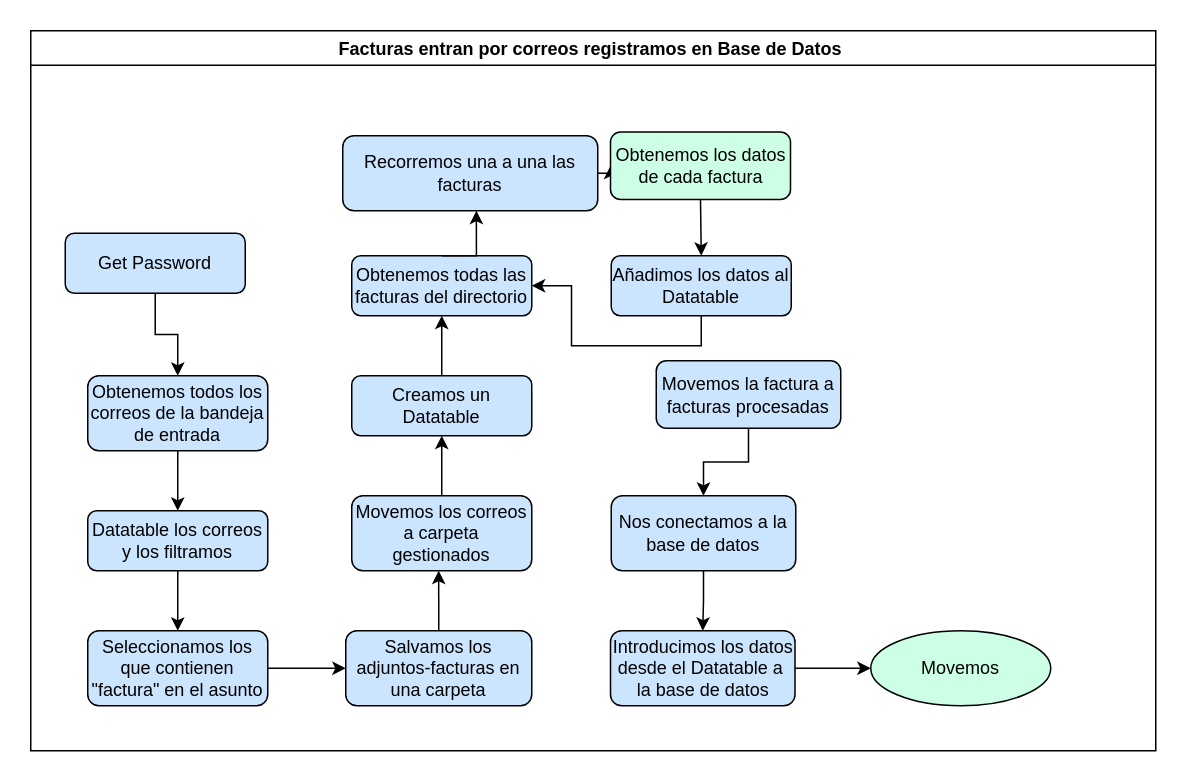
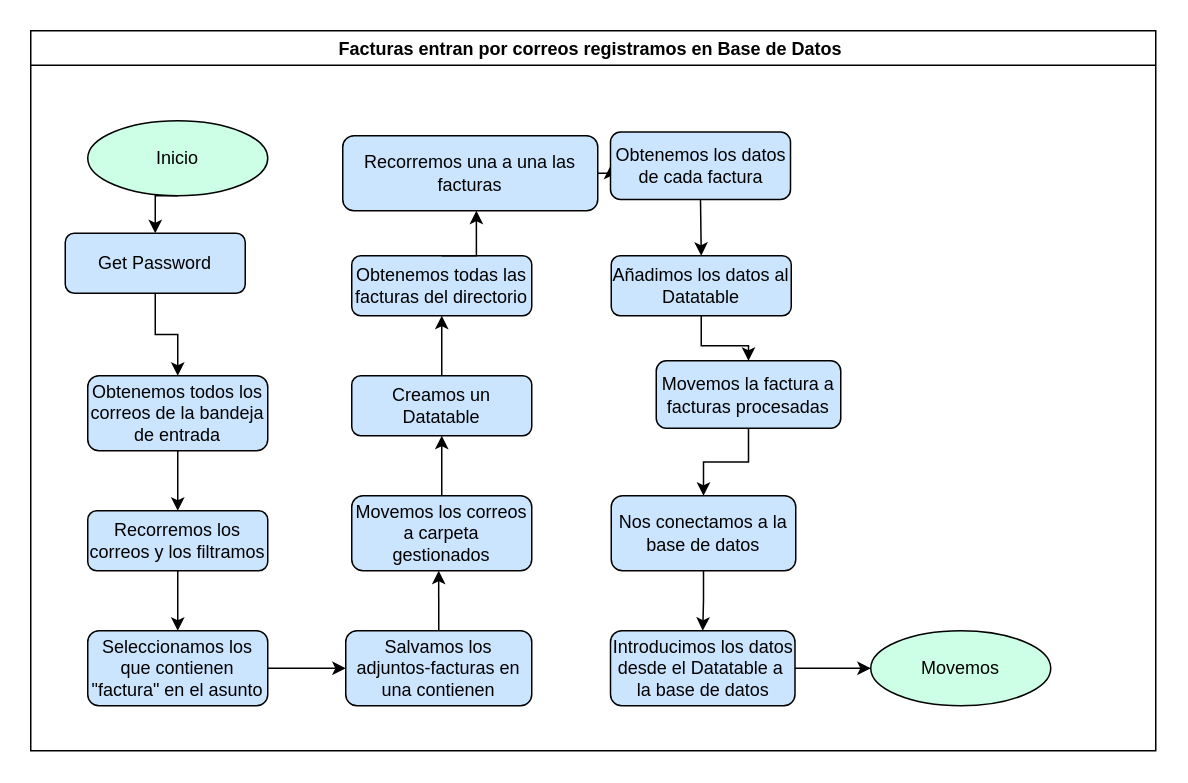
  <mxCell id="0" />
  <mxCell id="1" parent="0" />
  <mxCell id="2" value="Facturas entran por correos registramos en Base de Datos " style="swimlane;" parent="1" vertex="1"><mxGeometry x="20" y="20" width="750" height="480" as="geometry" /></mxCell>
+ <mxCell id="3" style="edgeStyle=orthogonalEdgeStyle;rounded=0;orthogonalLoop=1;jettySize=auto;html=1;exitX=0.5;exitY=1;exitDx=0;exitDy=0;entryX=0.5;entryY=0;entryDx=0;entryDy=0;" parent="2" source="4" target="6" edge="1"><mxGeometry relative="1" as="geometry" /></mxCell>
+ <mxCell id="4" value="Inicio" style="ellipse;whiteSpace=wrap;html=1;fillColor=#CCFFE6;" parent="2" vertex="1"><mxGeometry x="38" y="60" width="120" height="50" as="geometry" /></mxCell>
  <mxCell id="5" style="edgeStyle=orthogonalEdgeStyle;rounded=0;orthogonalLoop=1;jettySize=auto;html=1;exitX=0.5;exitY=1;exitDx=0;exitDy=0;entryX=0.5;entryY=0;entryDx=0;entryDy=0;" parent="2" source="6" target="8" edge="1"><mxGeometry relative="1" as="geometry" /></mxCell>
  <mxCell id="6" value="Get Password" style="rounded=1;whiteSpace=wrap;html=1;fillColor=#CCE5FF;" parent="2" vertex="1"><mxGeometry x="23" y="135" width="120" height="40" as="geometry" /></mxCell>
  <mxCell id="7" style="edgeStyle=orthogonalEdgeStyle;rounded=0;orthogonalLoop=1;jettySize=auto;html=1;exitX=0.5;exitY=1;exitDx=0;exitDy=0;entryX=0.5;entryY=0;entryDx=0;entryDy=0;" parent="2" source="8" target="10" edge="1"><mxGeometry relative="1" as="geometry" /></mxCell>
  <mxCell id="8" value="Obtenemos todos los correos de la bandeja de entrada" style="rounded=1;whiteSpace=wrap;html=1;fillColor=#CCE5FF;" parent="2" vertex="1"><mxGeometry x="38" y="230" width="120" height="50" as="geometry" /></mxCell>
  <mxCell id="9" style="edgeStyle=orthogonalEdgeStyle;rounded=0;orthogonalLoop=1;jettySize=auto;html=1;exitX=0.5;exitY=1;exitDx=0;exitDy=0;entryX=0.5;entryY=0;entryDx=0;entryDy=0;" parent="2" source="10" target="12" edge="1"><mxGeometry relative="1" as="geometry" /></mxCell>
- <mxCell id="10" value="Datatable los correos y los filtramos" style="rounded=1;whiteSpace=wrap;html=1;fillColor=#CCE5FF;" parent="2" vertex="1"><mxGeometry x="38" y="320" width="120" height="40" as="geometry" /></mxCell>
+ <mxCell id="10" value="Recorremos los correos y los filtramos" style="rounded=1;whiteSpace=wrap;html=1;fillColor=#CCE5FF;" parent="2" vertex="1"><mxGeometry x="38" y="320" width="120" height="40" as="geometry" /></mxCell>
  <mxCell id="11" style="edgeStyle=orthogonalEdgeStyle;rounded=0;orthogonalLoop=1;jettySize=auto;html=1;exitX=1;exitY=0.5;exitDx=0;exitDy=0;entryX=0;entryY=0.5;entryDx=0;entryDy=0;" parent="2" source="12" target="23" edge="1"><mxGeometry relative="1" as="geometry" /></mxCell>
  <mxCell id="12" value="Seleccionamos los que contienen &quot;factura&quot; en el asunto" style="rounded=1;whiteSpace=wrap;html=1;fillColor=#CCE5FF;" parent="2" vertex="1"><mxGeometry x="38" y="400" width="120" height="50" as="geometry" /></mxCell>
  <mxCell id="13" style="edgeStyle=orthogonalEdgeStyle;rounded=0;orthogonalLoop=1;jettySize=auto;html=1;exitX=0.5;exitY=0;exitDx=0;exitDy=0;fontSize=15;" parent="2" source="14" target="18" edge="1"><mxGeometry relative="1" as="geometry" /></mxCell>
  <mxCell id="14" value="Creamos un Datatable" style="rounded=1;whiteSpace=wrap;html=1;fillColor=#CCE5FF;" parent="2" vertex="1"><mxGeometry x="214" y="230" width="120" height="40" as="geometry" /></mxCell>
  <mxCell id="15" style="edgeStyle=orthogonalEdgeStyle;rounded=0;orthogonalLoop=1;jettySize=auto;html=1;exitX=0.5;exitY=1;exitDx=0;exitDy=0;entryX=0.5;entryY=0;entryDx=0;entryDy=0;" edge="1" parent="2" source="16" target="31"><mxGeometry relative="1" as="geometry" /></mxCell>
  <mxCell id="16" value="Movemos la factura a facturas procesadas" style="rounded=1;whiteSpace=wrap;html=1;fillColor=#CCE5FF;" parent="2" vertex="1"><mxGeometry x="417" y="220" width="123" height="45" as="geometry" /></mxCell>
  <mxCell id="17" value="Movemos" style="ellipse;whiteSpace=wrap;html=1;fillColor=#CCFFE6;" parent="2" vertex="1"><mxGeometry x="560" y="400" width="120" height="50" as="geometry" /></mxCell>
  <mxCell id="18" value="Obtenemos todas las facturas del directorio" style="rounded=1;whiteSpace=wrap;html=1;fillColor=#CCE5FF;" parent="2" vertex="1"><mxGeometry x="214" y="150" width="120" height="40" as="geometry" /></mxCell>
  <mxCell id="19" style="edgeStyle=orthogonalEdgeStyle;rounded=0;orthogonalLoop=1;jettySize=auto;html=1;exitX=1;exitY=0.5;exitDx=0;exitDy=0;entryX=0;entryY=0.5;entryDx=0;entryDy=0;" parent="2" source="20" target="22" edge="1"><mxGeometry relative="1" as="geometry" /></mxCell>
  <mxCell id="20" value="Recorremos una a una las facturas" style="rounded=1;whiteSpace=wrap;html=1;fillColor=#CCE5FF;" parent="2" vertex="1"><mxGeometry x="208" y="70" width="170" height="50" as="geometry" /></mxCell>
  <mxCell id="21" style="edgeStyle=orthogonalEdgeStyle;rounded=0;orthogonalLoop=1;jettySize=auto;html=1;exitX=0.5;exitY=1;exitDx=0;exitDy=0;entryX=0.5;entryY=0;entryDx=0;entryDy=0;" edge="1" parent="2" source="22" target="29"><mxGeometry relative="1" as="geometry" /></mxCell>
- <mxCell id="22" value="Obtenemos los datos de cada factura" style="rounded=1;whiteSpace=wrap;html=1;fillColor=#ccffe6;" parent="2" vertex="1"><mxGeometry x="386.5" y="67.5" width="120" height="45" as="geometry" /></mxCell>
- <mxCell id="23" value="Salvamos los adjuntos-facturas en una carpeta" style="rounded=1;whiteSpace=wrap;html=1;fillColor=#CCE5FF;" parent="2" vertex="1"><mxGeometry x="210" y="400" width="124" height="50" as="geometry" /></mxCell>
+ <mxCell id="22" value="Obtenemos los datos de cada factura" style="rounded=1;whiteSpace=wrap;html=1;fillColor=#CCE5FF;" parent="2" vertex="1"><mxGeometry x="386.5" y="67.5" width="120" height="45" as="geometry" /></mxCell>
+ <mxCell id="23" value="Salvamos los adjuntos-facturas en una contienen" style="rounded=1;whiteSpace=wrap;html=1;fillColor=#CCE5FF;" parent="2" vertex="1"><mxGeometry x="210" y="400" width="124" height="50" as="geometry" /></mxCell>
  <mxCell id="24" style="edgeStyle=orthogonalEdgeStyle;rounded=0;orthogonalLoop=1;jettySize=auto;html=1;exitX=0.5;exitY=0;exitDx=0;exitDy=0;entryX=0.5;entryY=1;entryDx=0;entryDy=0;" parent="2" source="25" target="14" edge="1"><mxGeometry relative="1" as="geometry" /></mxCell>
  <mxCell id="25" value="Movemos los correos a carpeta gestionados" style="rounded=1;whiteSpace=wrap;html=1;fillColor=#CCE5FF;" parent="2" vertex="1"><mxGeometry x="214" y="310" width="120" height="50" as="geometry" /></mxCell>
  <mxCell id="26" style="edgeStyle=orthogonalEdgeStyle;rounded=0;orthogonalLoop=1;jettySize=auto;html=1;exitX=0.5;exitY=0;exitDx=0;exitDy=0;entryX=0.483;entryY=1;entryDx=0;entryDy=0;entryPerimeter=0;" parent="2" source="23" target="25" edge="1"><mxGeometry relative="1" as="geometry"><mxPoint x="272" y="370" as="targetPoint" /></mxGeometry></mxCell>
  <mxCell id="27" style="edgeStyle=orthogonalEdgeStyle;rounded=0;orthogonalLoop=1;jettySize=auto;html=1;exitX=0.5;exitY=0;exitDx=0;exitDy=0;entryX=0.524;entryY=1;entryDx=0;entryDy=0;entryPerimeter=0;" parent="2" source="18" target="20" edge="1"><mxGeometry relative="1" as="geometry"><mxPoint x="274" y="120" as="targetPoint" /><Array as="points" /></mxGeometry></mxCell>
- <mxCell id="28" style="edgeStyle=orthogonalEdgeStyle;rounded=0;orthogonalLoop=1;jettySize=auto;html=1;exitX=0.5;exitY=1;exitDx=0;exitDy=0;" edge="1" parent="2" source="29" target="18"><mxGeometry relative="1" as="geometry" /></mxCell>
+ <mxCell id="28" style="edgeStyle=orthogonalEdgeStyle;rounded=0;orthogonalLoop=1;jettySize=auto;html=1;exitX=0.5;exitY=1;exitDx=0;exitDy=0;entryX=0.5;entryY=0;entryDx=0;entryDy=0;" edge="1" parent="2" source="29" target="16"><mxGeometry relative="1" as="geometry" /></mxCell>
  <mxCell id="29" value="Añadimos los datos al Datatable" style="rounded=1;whiteSpace=wrap;html=1;fillColor=#CCE5FF;" vertex="1" parent="2"><mxGeometry x="387" y="150" width="120" height="40" as="geometry" /></mxCell>
  <mxCell id="30" style="edgeStyle=orthogonalEdgeStyle;rounded=0;orthogonalLoop=1;jettySize=auto;html=1;exitX=0.5;exitY=1;exitDx=0;exitDy=0;entryX=0.5;entryY=0;entryDx=0;entryDy=0;" edge="1" parent="2" source="31" target="33"><mxGeometry relative="1" as="geometry" /></mxCell>
  <mxCell id="31" value="Nos conectamos a la base de datos" style="rounded=1;whiteSpace=wrap;html=1;fillColor=#CCE5FF;" vertex="1" parent="2"><mxGeometry x="387" y="310" width="123" height="50" as="geometry" /></mxCell>
  <mxCell id="32" style="edgeStyle=orthogonalEdgeStyle;rounded=0;orthogonalLoop=1;jettySize=auto;html=1;exitX=1;exitY=0.5;exitDx=0;exitDy=0;entryX=0;entryY=0.5;entryDx=0;entryDy=0;" edge="1" parent="2" source="33" target="17"><mxGeometry relative="1" as="geometry" /></mxCell>
  <mxCell id="33" value="Introducimos los datos desde el Datatable a&amp;nbsp; la base de datos" style="rounded=1;whiteSpace=wrap;html=1;fillColor=#CCE5FF;" vertex="1" parent="2"><mxGeometry x="386.5" y="400" width="123" height="50" as="geometry" /></mxCell>
